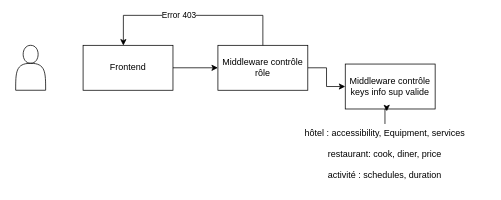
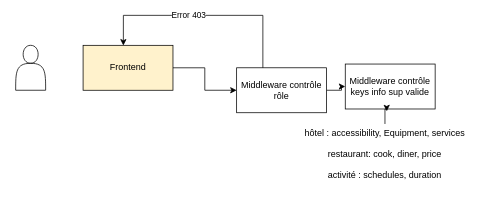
  <mxCell id="0" />
  <mxCell id="1" parent="0" />
  <mxCell id="2" style="edgeStyle=orthogonalEdgeStyle;rounded=0;orthogonalLoop=1;jettySize=auto;html=1;entryX=0;entryY=0.5;entryDx=0;entryDy=0;" parent="1" source="3" target="6" edge="1"><mxGeometry relative="1" as="geometry" /></mxCell>
- <mxCell id="3" value="Frontend" style="rounded=0;whiteSpace=wrap;html=1;" parent="1" vertex="1"><mxGeometry x="110" y="60" width="120" height="60" as="geometry" /></mxCell>
+ <mxCell id="3" value="Frontend" style="rounded=0;whiteSpace=wrap;html=1;fillColor=#fff2cc;" parent="1" vertex="1"><mxGeometry x="110" y="60" width="120" height="60" as="geometry" /></mxCell>
  <mxCell id="4" value="" style="shape=actor;whiteSpace=wrap;html=1;" parent="1" vertex="1"><mxGeometry x="20" y="60" width="40" height="60" as="geometry" /></mxCell>
  <mxCell id="5" style="edgeStyle=orthogonalEdgeStyle;rounded=0;orthogonalLoop=1;jettySize=auto;html=1;" parent="1" source="6" target="9" edge="1"><mxGeometry relative="1" as="geometry" /></mxCell>
- <mxCell id="6" value="Middleware contrôle rôle" style="rounded=0;whiteSpace=wrap;html=1;" parent="1" vertex="1"><mxGeometry x="290" y="60" width="120" height="60" as="geometry" /></mxCell>
+ <mxCell id="6" value="Middleware contrôle rôle" style="rounded=0;whiteSpace=wrap;html=1;" parent="1" vertex="1"><mxGeometry x="315" y="90" width="120" height="60" as="geometry" /></mxCell>
  <mxCell id="7" style="edgeStyle=orthogonalEdgeStyle;rounded=0;orthogonalLoop=1;jettySize=auto;html=1;entryX=0.448;entryY=0.004;entryDx=0;entryDy=0;entryPerimeter=0;" parent="1" source="6" target="3" edge="1"><mxGeometry relative="1" as="geometry"><Array as="points"><mxPoint x="350" y="20" /><mxPoint x="164" y="20" /></Array></mxGeometry></mxCell>
  <mxCell id="8" value="Error 403" style="edgeLabel;html=1;align=center;verticalAlign=middle;resizable=0;points=[];" parent="7" vertex="1" connectable="0"><mxGeometry x="0.15" y="-1" relative="1" as="geometry"><mxPoint as="offset" /></mxGeometry></mxCell>
  <mxCell id="9" value="Middleware contrôle keys info sup valide" style="rounded=0;whiteSpace=wrap;html=1;" parent="1" vertex="1"><mxGeometry x="460" y="85" width="120" height="60" as="geometry" /></mxCell>
  <mxCell id="10" value="hôtel : accessibility, Equipment, services&lt;div&gt;&lt;br&gt;&lt;/div&gt;&lt;div&gt;restaurant: cook, diner, price&lt;/div&gt;&lt;div&gt;&lt;br&gt;&lt;/div&gt;&lt;div&gt;activité : schedules, duration&lt;/div&gt;" style="text;html=1;align=center;verticalAlign=middle;whiteSpace=wrap;rounded=0;" parent="1" vertex="1"><mxGeometry x="380" y="165" width="266" height="80" as="geometry" /></mxCell>
  <mxCell id="11" style="edgeStyle=orthogonalEdgeStyle;rounded=0;orthogonalLoop=1;jettySize=auto;html=1;entryX=0.462;entryY=1.05;entryDx=0;entryDy=0;entryPerimeter=0;" parent="1" source="10" target="9" edge="1"><mxGeometry relative="1" as="geometry" /></mxCell>
